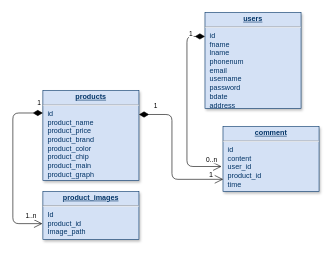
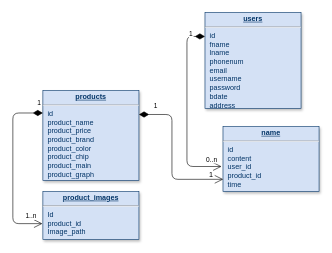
  <mxCell id="0" />
  <mxCell id="1" parent="0" />
  <mxCell id="2" value="&lt;p style=&quot;margin: 0px ; margin-top: 4px ; text-align: center ; text-decoration: underline&quot;&gt;&lt;strong&gt;products&lt;/strong&gt;&lt;/p&gt;&lt;hr&gt;&lt;p style=&quot;margin: 0px ; margin-left: 8px&quot;&gt;id&lt;/p&gt;&lt;p style=&quot;margin: 0px ; margin-left: 8px&quot;&gt;product_name&lt;/p&gt;&lt;p style=&quot;margin: 0px 0px 0px 8px&quot;&gt;product_price&lt;/p&gt;&lt;p style=&quot;margin: 0px 0px 0px 8px&quot;&gt;product_brand&lt;/p&gt;&lt;p style=&quot;margin: 0px 0px 0px 8px&quot;&gt;product_color&lt;/p&gt;&lt;p style=&quot;margin: 0px 0px 0px 8px&quot;&gt;product_chip&lt;/p&gt;&lt;p style=&quot;margin: 0px 0px 0px 8px&quot;&gt;product_main&lt;/p&gt;&lt;p style=&quot;margin: 0px ; margin-left: 8px&quot;&gt;product_graph&lt;br&gt;&lt;/p&gt;&lt;p style=&quot;margin: 0px ; margin-left: 8px&quot;&gt;&lt;br&gt;&lt;/p&gt;" style="verticalAlign=top;align=left;overflow=fill;fontSize=12;fontFamily=Helvetica;html=1;strokeColor=#003366;shadow=1;fillColor=#D4E1F5;fontColor=#003366" parent="1" vertex="1"><mxGeometry x="70.94" y="150" width="160" height="150" as="geometry" /></mxCell>
- <mxCell id="3" value="&lt;p style=&quot;margin: 0px ; margin-top: 4px ; text-align: center ; text-decoration: underline&quot;&gt;&lt;strong&gt;comment&lt;/strong&gt;&lt;/p&gt;&lt;hr&gt;&lt;p style=&quot;margin: 0px ; margin-left: 8px&quot;&gt;id&lt;/p&gt;&lt;p style=&quot;margin: 0px ; margin-left: 8px&quot;&gt;content&lt;/p&gt;&lt;p style=&quot;margin: 0px ; margin-left: 8px&quot;&gt;user_id&lt;/p&gt;&lt;p style=&quot;margin: 0px ; margin-left: 8px&quot;&gt;product_id&lt;/p&gt;&lt;p style=&quot;margin: 0px ; margin-left: 8px&quot;&gt;time&lt;/p&gt;&lt;p style=&quot;margin: 0px ; margin-left: 8px&quot;&gt;&lt;br&gt;&lt;/p&gt;" style="verticalAlign=top;align=left;overflow=fill;fontSize=12;fontFamily=Helvetica;html=1;strokeColor=#003366;shadow=1;fillColor=#D4E1F5;fontColor=#003366" parent="1" vertex="1"><mxGeometry x="370.94" y="210" width="160" height="108.36" as="geometry" /></mxCell>
+ <mxCell id="3" value="&lt;p style=&quot;margin: 0px ; margin-top: 4px ; text-align: center ; text-decoration: underline&quot;&gt;&lt;strong&gt;name&lt;/strong&gt;&lt;/p&gt;&lt;hr&gt;&lt;p style=&quot;margin: 0px ; margin-left: 8px&quot;&gt;id&lt;/p&gt;&lt;p style=&quot;margin: 0px ; margin-left: 8px&quot;&gt;content&lt;/p&gt;&lt;p style=&quot;margin: 0px ; margin-left: 8px&quot;&gt;user_id&lt;/p&gt;&lt;p style=&quot;margin: 0px ; margin-left: 8px&quot;&gt;product_id&lt;/p&gt;&lt;p style=&quot;margin: 0px ; margin-left: 8px&quot;&gt;time&lt;/p&gt;&lt;p style=&quot;margin: 0px ; margin-left: 8px&quot;&gt;&lt;br&gt;&lt;/p&gt;" style="verticalAlign=top;align=left;overflow=fill;fontSize=12;fontFamily=Helvetica;html=1;strokeColor=#003366;shadow=1;fillColor=#D4E1F5;fontColor=#003366" parent="1" vertex="1"><mxGeometry x="370.94" y="210" width="160" height="108.36" as="geometry" /></mxCell>
  <mxCell id="4" value="1" style="endArrow=open;endSize=12;startArrow=diamondThin;startSize=14;startFill=1;edgeStyle=orthogonalEdgeStyle;align=left;verticalAlign=bottom;entryX=0.002;entryY=0.812;entryDx=0;entryDy=0;entryPerimeter=0;" parent="1" source="2" target="3" edge="1"><mxGeometry x="-0.818" y="5.0" relative="1" as="geometry"><mxPoint x="110.94" y="440" as="sourcePoint" /><mxPoint x="340.94" y="295" as="targetPoint" /><mxPoint as="offset" /><Array as="points"><mxPoint x="285.94" y="190" /><mxPoint x="285.94" y="298" /></Array></mxGeometry></mxCell>
  <mxCell id="5" value="&lt;p style=&quot;margin: 0px ; margin-top: 4px ; text-align: center ; text-decoration: underline&quot;&gt;&lt;strong&gt;product_images&lt;/strong&gt;&lt;/p&gt;&lt;hr&gt;&lt;p style=&quot;margin: 0px ; margin-left: 8px&quot;&gt;Id&lt;/p&gt;&lt;p style=&quot;margin: 0px ; margin-left: 8px&quot;&gt;product_id&lt;/p&gt;&lt;p style=&quot;margin: 0px ; margin-left: 8px&quot;&gt;Image_path&lt;/p&gt;&lt;p style=&quot;margin: 0px ; margin-left: 8px&quot;&gt;&lt;br&gt;&lt;/p&gt;" style="verticalAlign=top;align=left;overflow=fill;fontSize=12;fontFamily=Helvetica;html=1;strokeColor=#003366;shadow=1;fillColor=#D4E1F5;fontColor=#003366" vertex="1" parent="1"><mxGeometry x="70.94" y="318.36" width="160" height="80" as="geometry" /></mxCell>
  <mxCell id="6" value="&lt;p style=&quot;margin: 0px ; margin-top: 4px ; text-align: center ; text-decoration: underline&quot;&gt;&lt;strong&gt;users&lt;/strong&gt;&lt;/p&gt;&lt;hr&gt;&lt;p style=&quot;margin: 0px ; margin-left: 8px&quot;&gt;id&lt;/p&gt;&lt;p style=&quot;margin: 0px ; margin-left: 8px&quot;&gt;fname&lt;/p&gt;&lt;p style=&quot;margin: 0px ; margin-left: 8px&quot;&gt;lname&lt;/p&gt;&lt;p style=&quot;margin: 0px ; margin-left: 8px&quot;&gt;phonenum&lt;/p&gt;&lt;p style=&quot;margin: 0px ; margin-left: 8px&quot;&gt;email&lt;/p&gt;&lt;p style=&quot;margin: 0px ; margin-left: 8px&quot;&gt;username&lt;/p&gt;&lt;p style=&quot;margin: 0px ; margin-left: 8px&quot;&gt;password&lt;/p&gt;&lt;p style=&quot;margin: 0px ; margin-left: 8px&quot;&gt;bdate&lt;/p&gt;&lt;p style=&quot;margin: 0px ; margin-left: 8px&quot;&gt;address&lt;/p&gt;&lt;p style=&quot;margin: 0px ; margin-left: 8px&quot;&gt;&lt;br&gt;&lt;/p&gt;" style="verticalAlign=top;align=left;overflow=fill;fontSize=12;fontFamily=Helvetica;html=1;strokeColor=#003366;shadow=1;fillColor=#D4E1F5;fontColor=#003366" vertex="1" parent="1"><mxGeometry x="340.94" y="20" width="160" height="160" as="geometry" /></mxCell>
  <mxCell id="7" value="1" style="endArrow=open;endSize=12;startArrow=diamondThin;startSize=14;startFill=1;edgeStyle=orthogonalEdgeStyle;align=left;verticalAlign=bottom;exitX=0;exitY=0.25;exitDx=0;exitDy=0;entryX=-0.005;entryY=0.668;entryDx=0;entryDy=0;entryPerimeter=0;" edge="1" parent="1" source="2" target="5"><mxGeometry x="-0.92" y="-7" relative="1" as="geometry"><mxPoint x="240.94" y="200" as="sourcePoint" /><mxPoint x="50.94" y="340" as="targetPoint" /><mxPoint as="offset" /><Array as="points"><mxPoint x="20.94" y="187" /><mxPoint x="20.94" y="372" /></Array></mxGeometry></mxCell>
  <mxCell id="8" value="1..n" style="edgeLabel;html=1;align=center;verticalAlign=middle;resizable=0;points=[];" vertex="1" connectable="0" parent="7"><mxGeometry x="0.94" y="5" relative="1" as="geometry"><mxPoint x="-11" y="-8" as="offset" /></mxGeometry></mxCell>
  <mxCell id="9" value="1" style="endArrow=open;endSize=12;startArrow=diamondThin;startSize=14;startFill=1;edgeStyle=orthogonalEdgeStyle;align=left;verticalAlign=bottom;exitX=0;exitY=0.25;exitDx=0;exitDy=0;entryX=-0.015;entryY=0.615;entryDx=0;entryDy=0;entryPerimeter=0;" edge="1" parent="1" source="6" target="3"><mxGeometry x="-0.818" y="5.0" relative="1" as="geometry"><mxPoint x="240.94" y="200" as="sourcePoint" /><mxPoint x="360.94" y="248" as="targetPoint" /><mxPoint as="offset" /><Array as="points"><mxPoint x="310.94" y="60" /><mxPoint x="310.94" y="277" /></Array></mxGeometry></mxCell>
  <mxCell id="10" value="0..n" style="edgeLabel;html=1;align=center;verticalAlign=middle;resizable=0;points=[];" vertex="1" connectable="0" parent="9"><mxGeometry x="0.906" y="6" relative="1" as="geometry"><mxPoint x="-3" y="-6" as="offset" /></mxGeometry></mxCell>
  <mxCell id="11" value="1" style="text;html=1;align=center;verticalAlign=middle;resizable=0;points=[];autosize=1;strokeColor=none;" vertex="1" parent="1"><mxGeometry x="340.94" y="280" width="20" height="20" as="geometry" /></mxCell>
